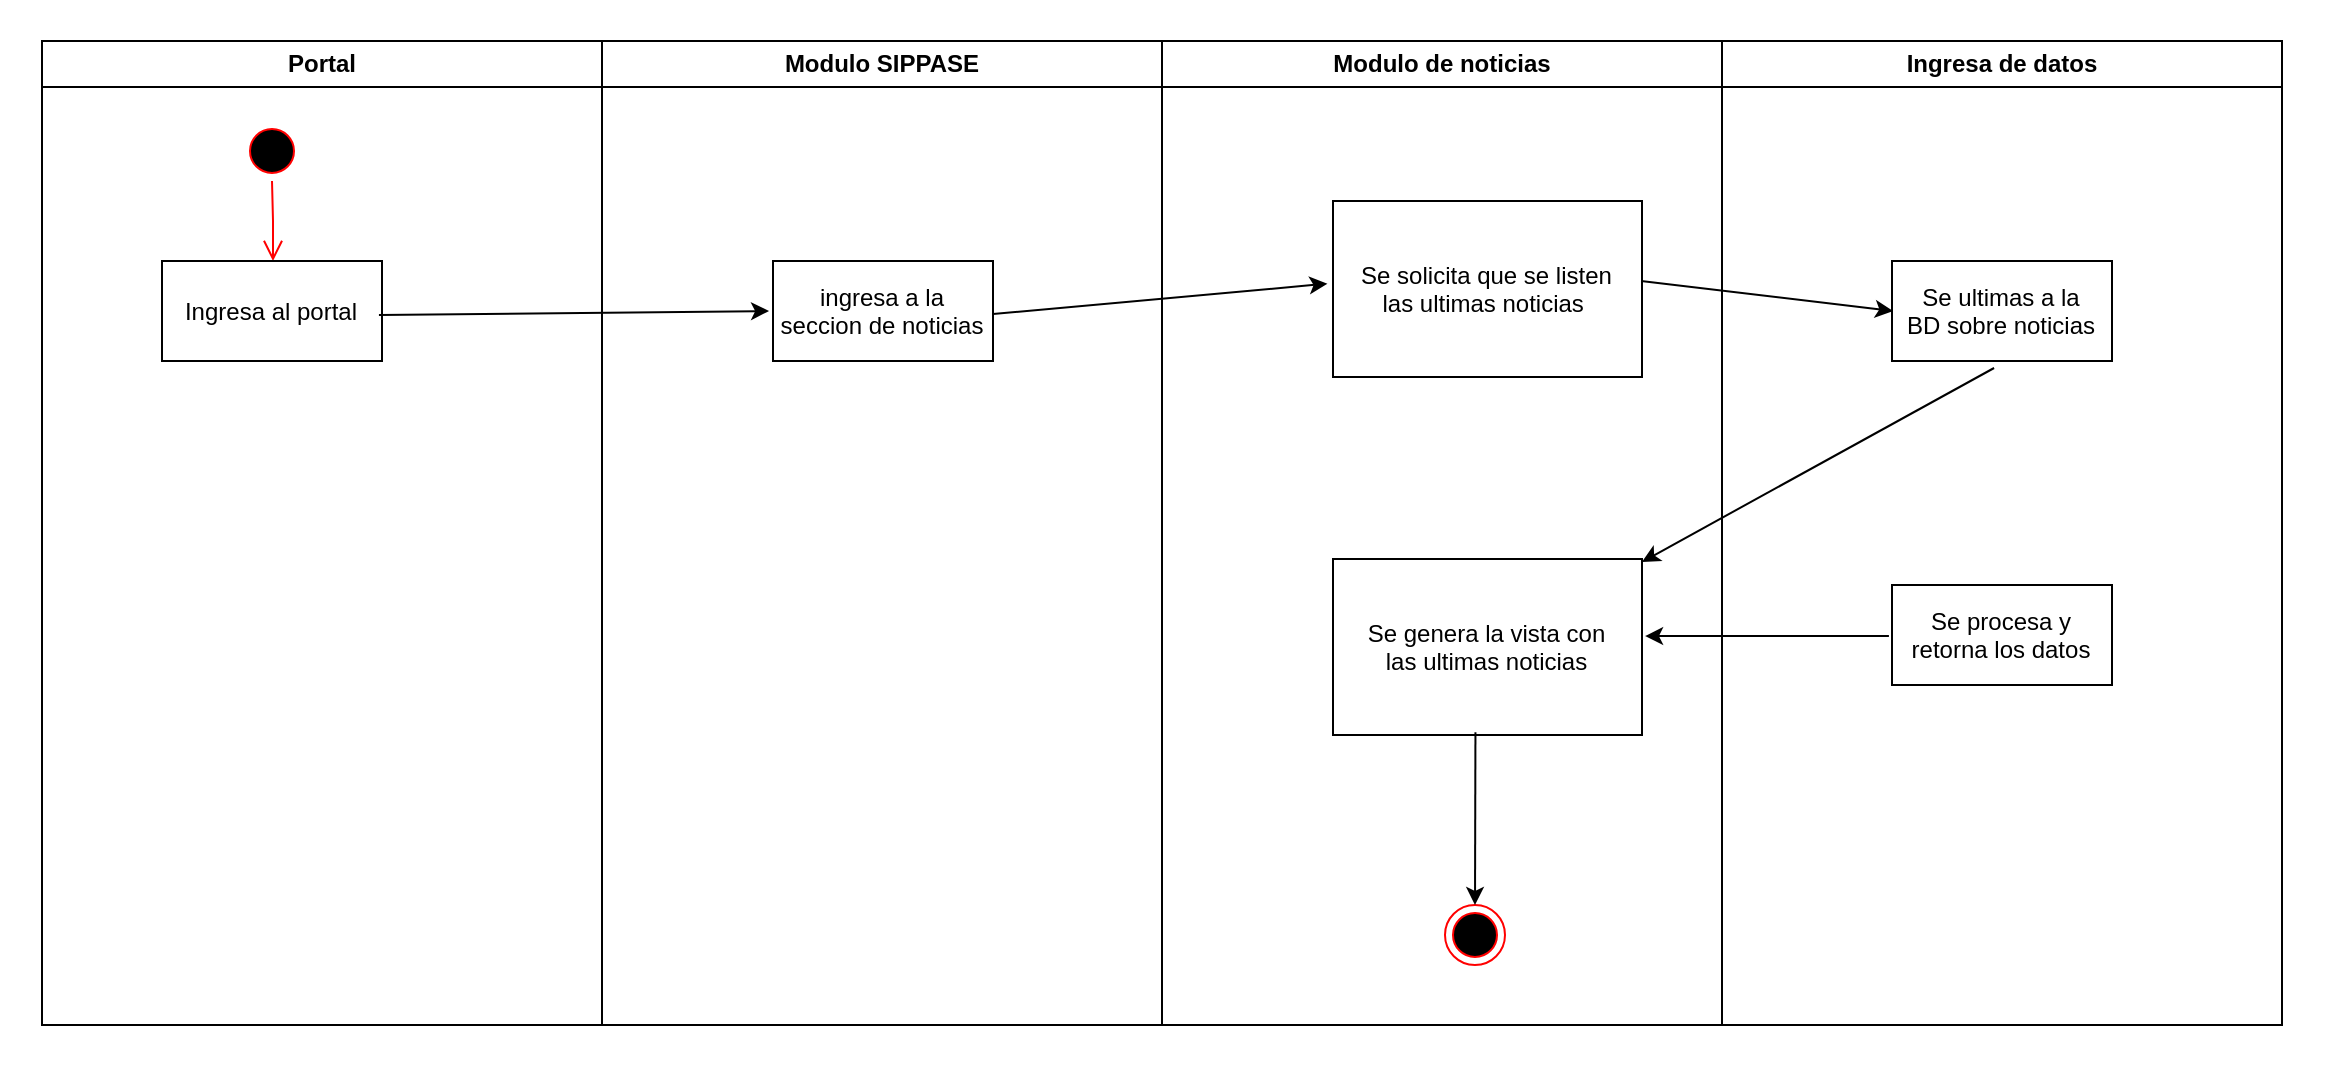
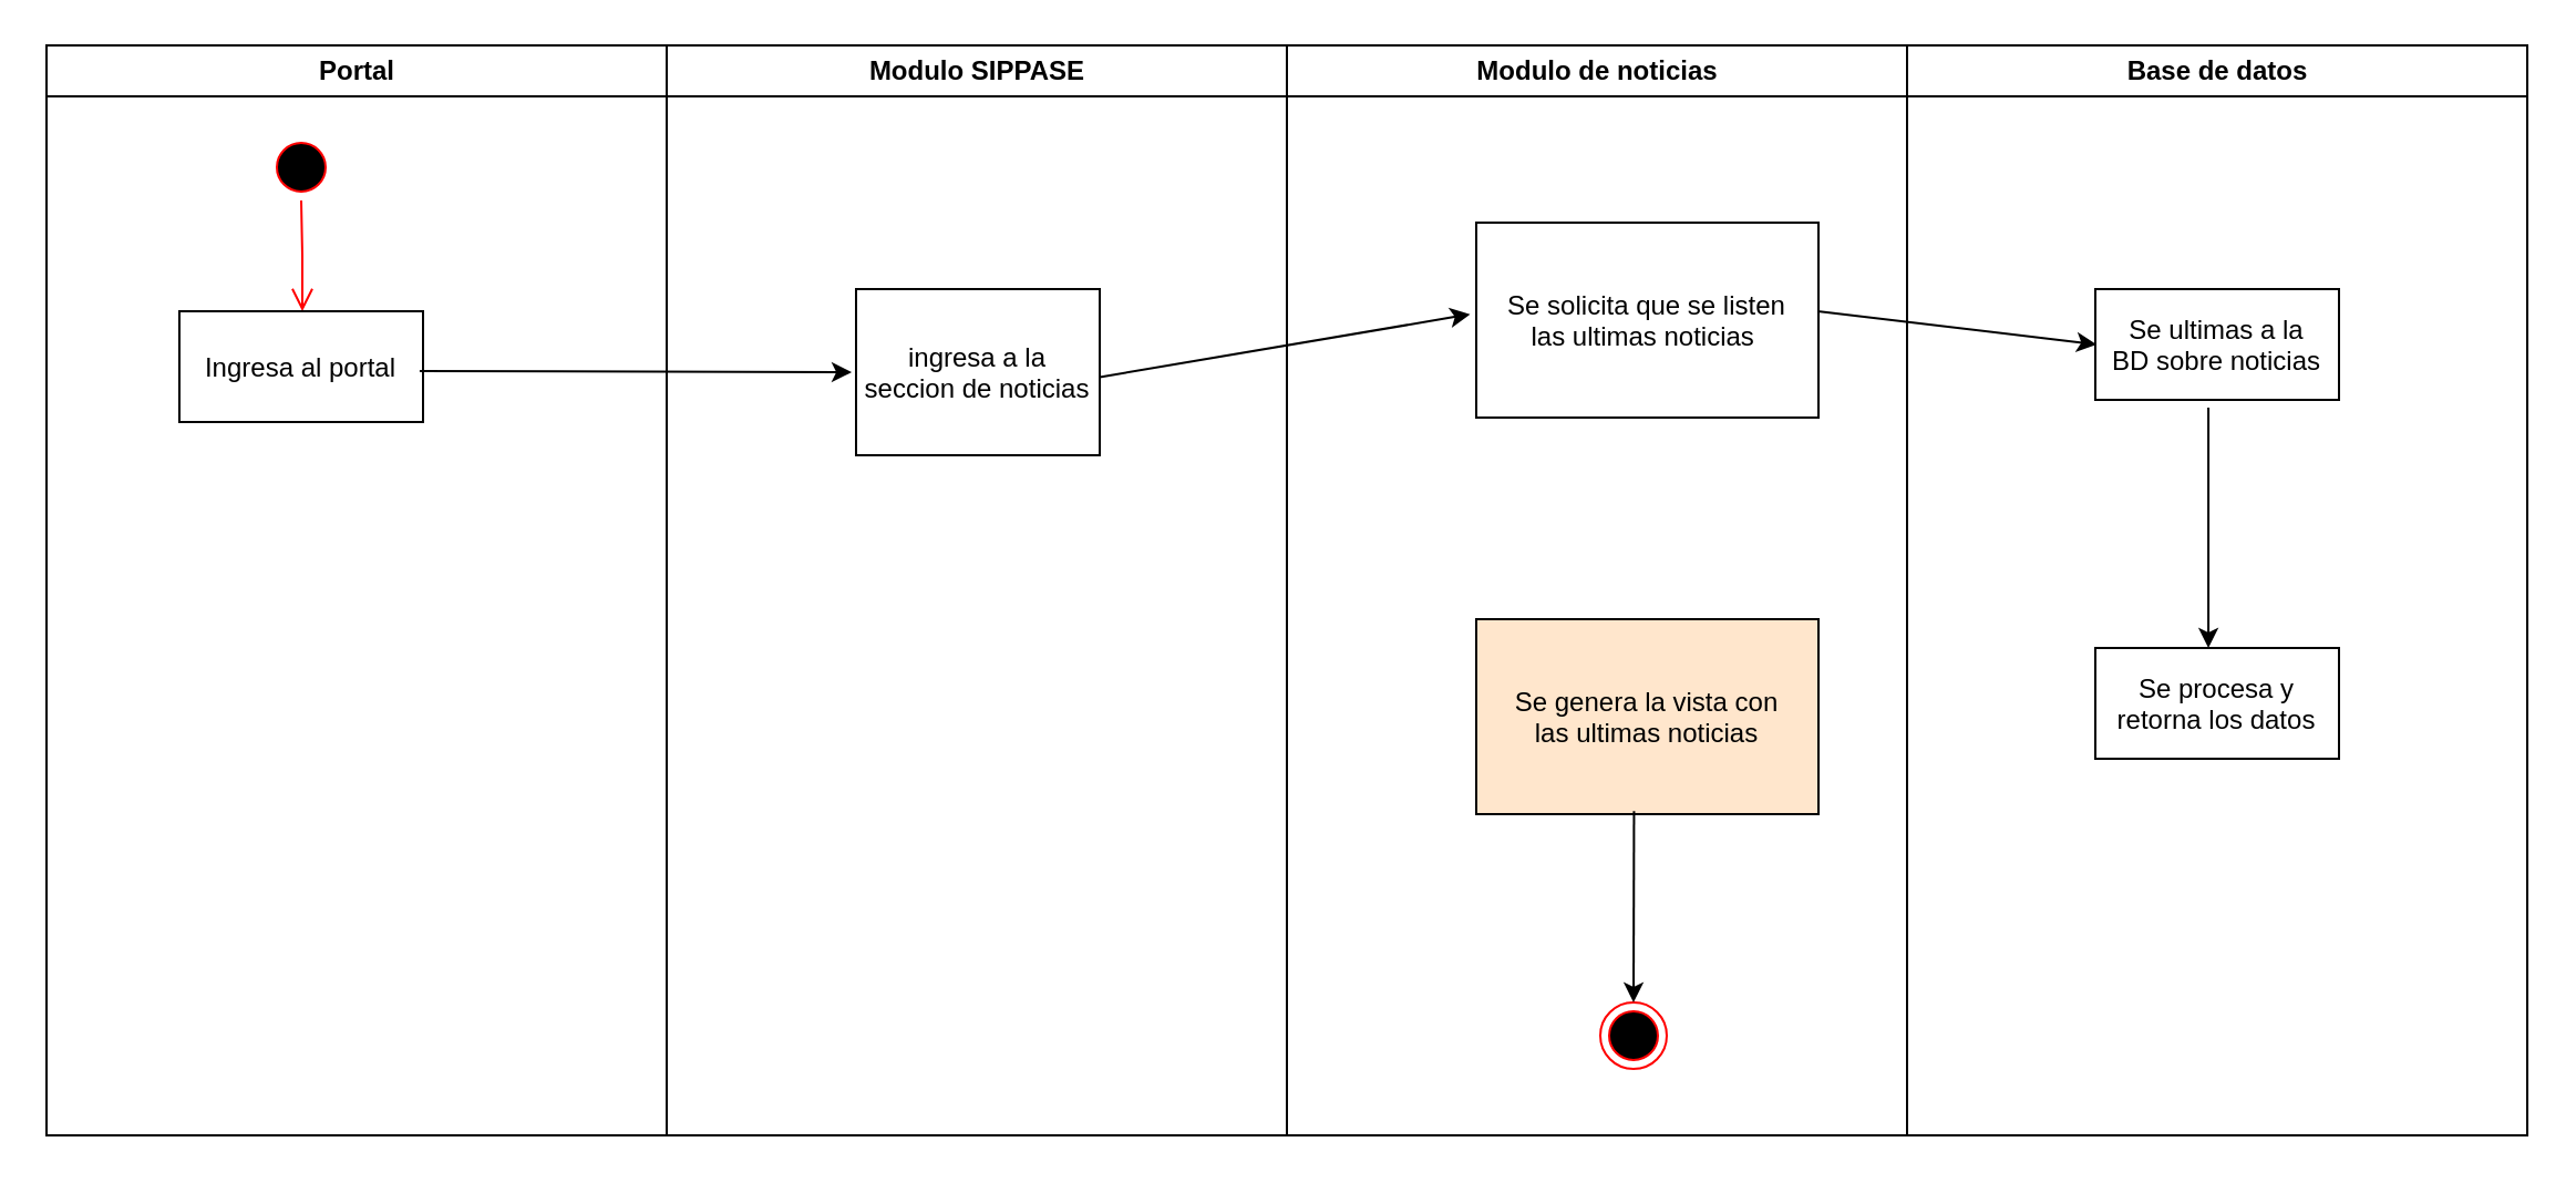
  <mxCell id="0" />
  <mxCell id="1" parent="0" />
  <mxCell id="2" value="Portal" style="swimlane;whiteSpace=wrap" vertex="1" parent="1"><mxGeometry x="20.5" y="20" width="280" height="492" as="geometry" /></mxCell>
  <mxCell id="3" value="" style="ellipse;shape=startState;fillColor=#000000;strokeColor=#ff0000;" vertex="1" parent="2"><mxGeometry x="100" y="40" width="30" height="30" as="geometry" /></mxCell>
  <mxCell id="4" value="" style="edgeStyle=elbowEdgeStyle;elbow=horizontal;verticalAlign=bottom;endArrow=open;endSize=8;strokeColor=#FF0000;endFill=1;rounded=0" edge="1" parent="2" source="3" target="5"><mxGeometry x="100" y="40" as="geometry"><mxPoint x="115" y="110" as="targetPoint" /></mxGeometry></mxCell>
- <mxCell id="5" value="Ingresa al portal" style="" vertex="1" parent="2"><mxGeometry x="60" y="110" width="110" height="50" as="geometry" /></mxCell>
+ <mxCell id="5" value="Ingresa al portal" style="" vertex="1" parent="2"><mxGeometry x="60" y="120" width="110" height="50" as="geometry" /></mxCell>
  <mxCell id="6" value="Modulo SIPPASE" style="swimlane;whiteSpace=wrap" vertex="1" parent="1"><mxGeometry x="300.5" y="20" width="280" height="492" as="geometry" /></mxCell>
- <mxCell id="7" value="ingresa a la &#10;seccion de noticias" style="" vertex="1" parent="6"><mxGeometry x="85.5" y="110" width="110" height="50" as="geometry" /></mxCell>
+ <mxCell id="7" value="ingresa a la &#10;seccion de noticias" style="" vertex="1" parent="6"><mxGeometry x="85.5" y="110" width="110" height="75" as="geometry" /></mxCell>
  <mxCell id="8" value="Modulo de noticias" style="swimlane;whiteSpace=wrap" vertex="1" parent="1"><mxGeometry x="580.5" y="20" width="280" height="492" as="geometry" /></mxCell>
  <mxCell id="9" value="Se solicita que se listen&#10;las ultimas noticias " style="" vertex="1" parent="8"><mxGeometry x="85.5" y="80" width="154.5" height="88" as="geometry" /></mxCell>
- <mxCell id="10" value="Se genera la vista con&#10;las ultimas noticias" style="" vertex="1" parent="8"><mxGeometry x="85.5" y="259" width="154.5" height="88" as="geometry" /></mxCell>
+ <mxCell id="10" value="Se genera la vista con&#10;las ultimas noticias" style="fillColor=#ffe6cc;" vertex="1" parent="8"><mxGeometry x="85.5" y="259" width="154.5" height="88" as="geometry" /></mxCell>
  <mxCell id="11" value="" style="ellipse;shape=endState;fillColor=#000000;strokeColor=#ff0000" vertex="1" parent="8"><mxGeometry x="141.5" y="432" width="30" height="30" as="geometry" /></mxCell>
  <mxCell id="12" value="" style="endArrow=classic;html=1;rounded=0;exitX=0.461;exitY=0.985;exitDx=0;exitDy=0;exitPerimeter=0;" edge="1" parent="8" source="10" target="11"><mxGeometry width="50" height="50" relative="1" as="geometry"><mxPoint x="25.5" y="392.14" as="sourcePoint" /><mxPoint x="156.6" y="429.0" as="targetPoint" /></mxGeometry></mxCell>
  <mxCell id="13" value="" style="endArrow=classic;html=1;rounded=0;exitX=0.986;exitY=0.54;exitDx=0;exitDy=0;exitPerimeter=0;entryX=-0.018;entryY=0.5;entryDx=0;entryDy=0;entryPerimeter=0;" edge="1" parent="1" source="5" target="7"><mxGeometry width="50" height="50" relative="1" as="geometry"><mxPoint x="236" y="162" as="sourcePoint" /><mxPoint x="326" y="155" as="targetPoint" /></mxGeometry></mxCell>
- <mxCell id="14" value="Ingresa de datos" style="swimlane;whiteSpace=wrap" vertex="1" parent="1"><mxGeometry x="860.5" y="20" width="280" height="492" as="geometry" /></mxCell>
+ <mxCell id="14" value="Base de datos" style="swimlane;whiteSpace=wrap" vertex="1" parent="1"><mxGeometry x="860.5" y="20" width="280" height="492" as="geometry" /></mxCell>
  <mxCell id="15" value="Se ultimas a la&#10;BD sobre noticias" style="" vertex="1" parent="14"><mxGeometry x="85" y="110" width="110" height="50" as="geometry" /></mxCell>
  <mxCell id="16" value="Se procesa y&#10;retorna los datos" style="" vertex="1" parent="14"><mxGeometry x="85" y="272" width="110" height="50" as="geometry" /></mxCell>
- <mxCell id="17" value="" style="endArrow=classic;html=1;rounded=0;exitX=0.464;exitY=1.07;exitDx=0;exitDy=0;exitPerimeter=0;" edge="1" parent="14" source="15" target="10"><mxGeometry width="50" height="50" relative="1" as="geometry"><mxPoint x="89.996" y="222.04" as="sourcePoint" /><mxPoint x="216.01" y="222" as="targetPoint" /></mxGeometry></mxCell>
+ <mxCell id="17" value="" style="endArrow=classic;html=1;rounded=0;exitX=0.464;exitY=1.07;exitDx=0;exitDy=0;exitPerimeter=0;entryX=0.464;entryY=0;entryDx=0;entryDy=0;entryPerimeter=0;" edge="1" parent="14" source="15" target="16"><mxGeometry width="50" height="50" relative="1" as="geometry"><mxPoint x="89.996" y="222.04" as="sourcePoint" /><mxPoint x="216.01" y="222" as="targetPoint" /></mxGeometry></mxCell>
  <mxCell id="18" value="" style="endArrow=classic;html=1;rounded=0;exitX=1;exitY=0.53;exitDx=0;exitDy=0;exitPerimeter=0;entryX=-0.018;entryY=0.47;entryDx=0;entryDy=0;entryPerimeter=0;" edge="1" parent="1" source="7" target="9"><mxGeometry width="50" height="50" relative="1" as="geometry"><mxPoint x="516" y="262" as="sourcePoint" /><mxPoint x="566" y="212" as="targetPoint" /></mxGeometry></mxCell>
  <mxCell id="19" value="" style="endArrow=classic;html=1;rounded=0;exitX=0.997;exitY=0.455;exitDx=0;exitDy=0;exitPerimeter=0;entryX=0.005;entryY=0.5;entryDx=0;entryDy=0;entryPerimeter=0;" edge="1" parent="1" source="9" target="15"><mxGeometry width="50" height="50" relative="1" as="geometry"><mxPoint x="826" y="182.14" as="sourcePoint" /><mxPoint x="993.219" y="182" as="targetPoint" /></mxGeometry></mxCell>
- <mxCell id="20" value="" style="endArrow=classic;html=1;rounded=0;exitX=-0.014;exitY=0.51;exitDx=0;exitDy=0;exitPerimeter=0;entryX=1.01;entryY=0.438;entryDx=0;entryDy=0;entryPerimeter=0;" edge="1" parent="1" source="16" target="10"><mxGeometry width="50" height="50" relative="1" as="geometry"><mxPoint x="921.89" y="372.14" as="sourcePoint" /><mxPoint x="1089.109" y="372" as="targetPoint" /></mxGeometry></mxCell>
